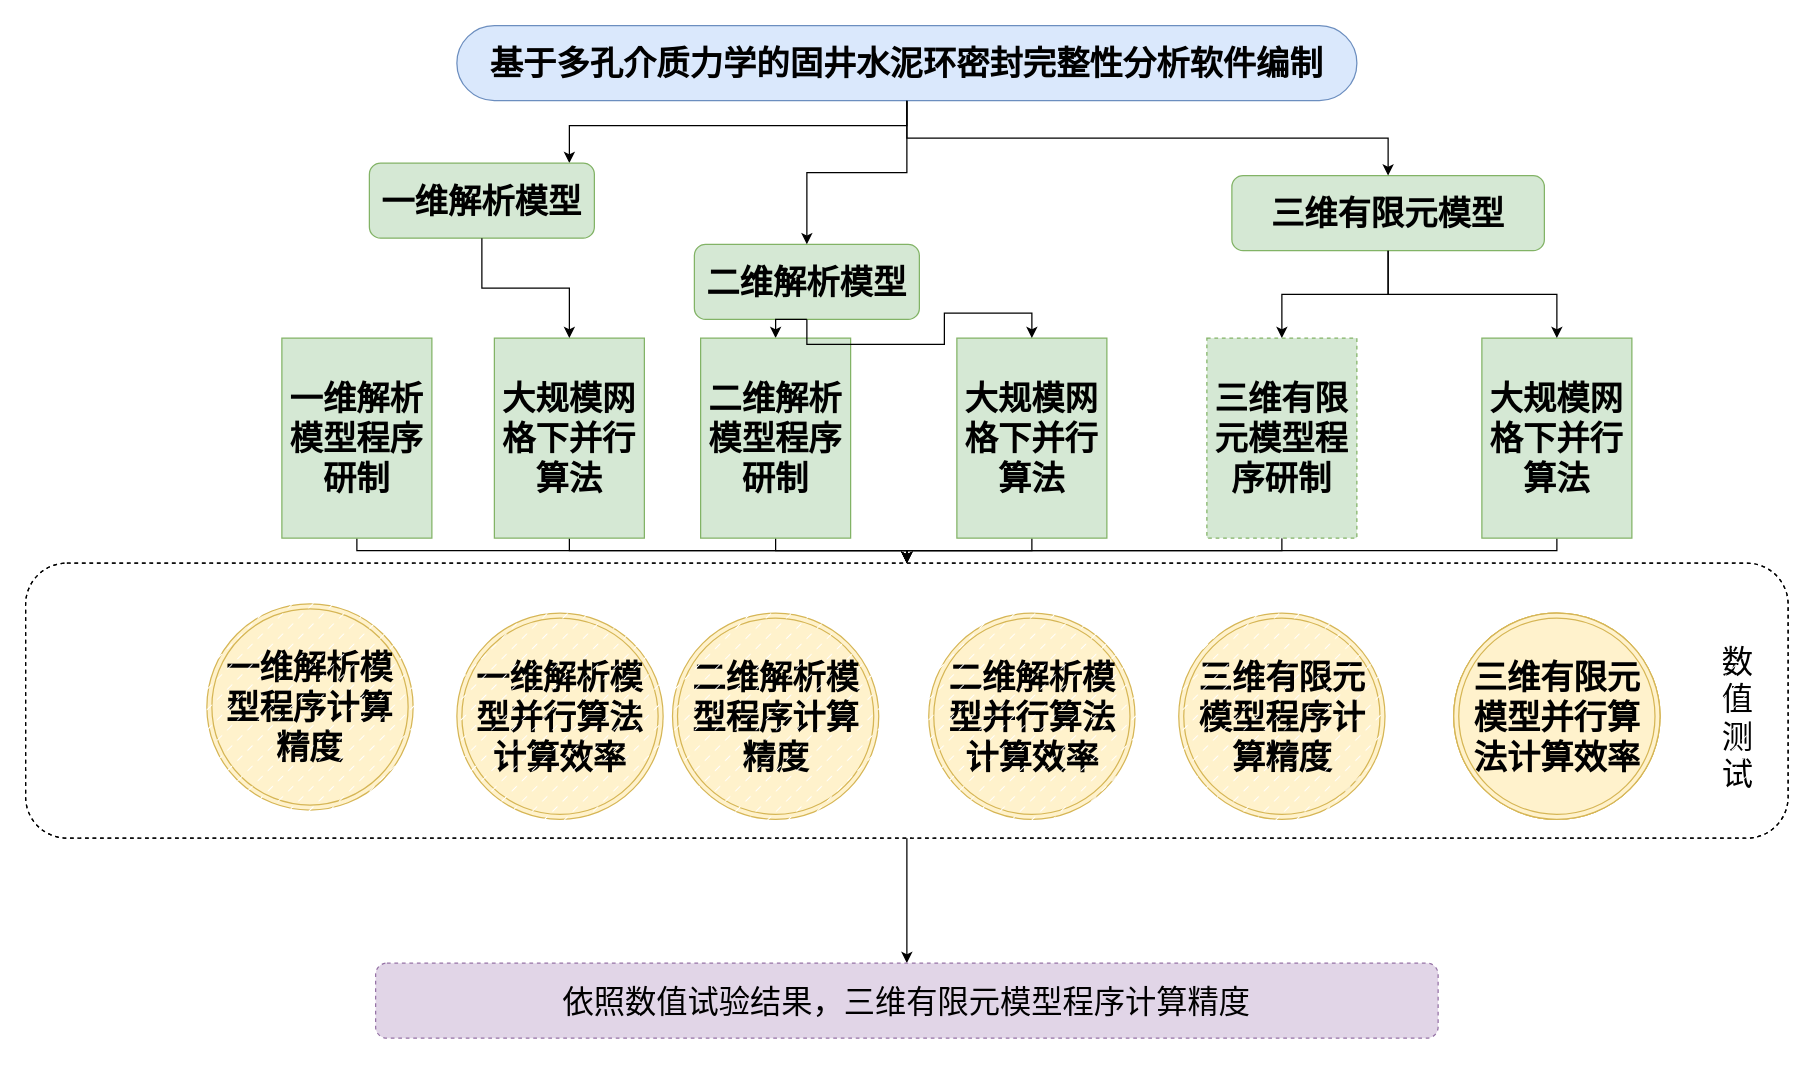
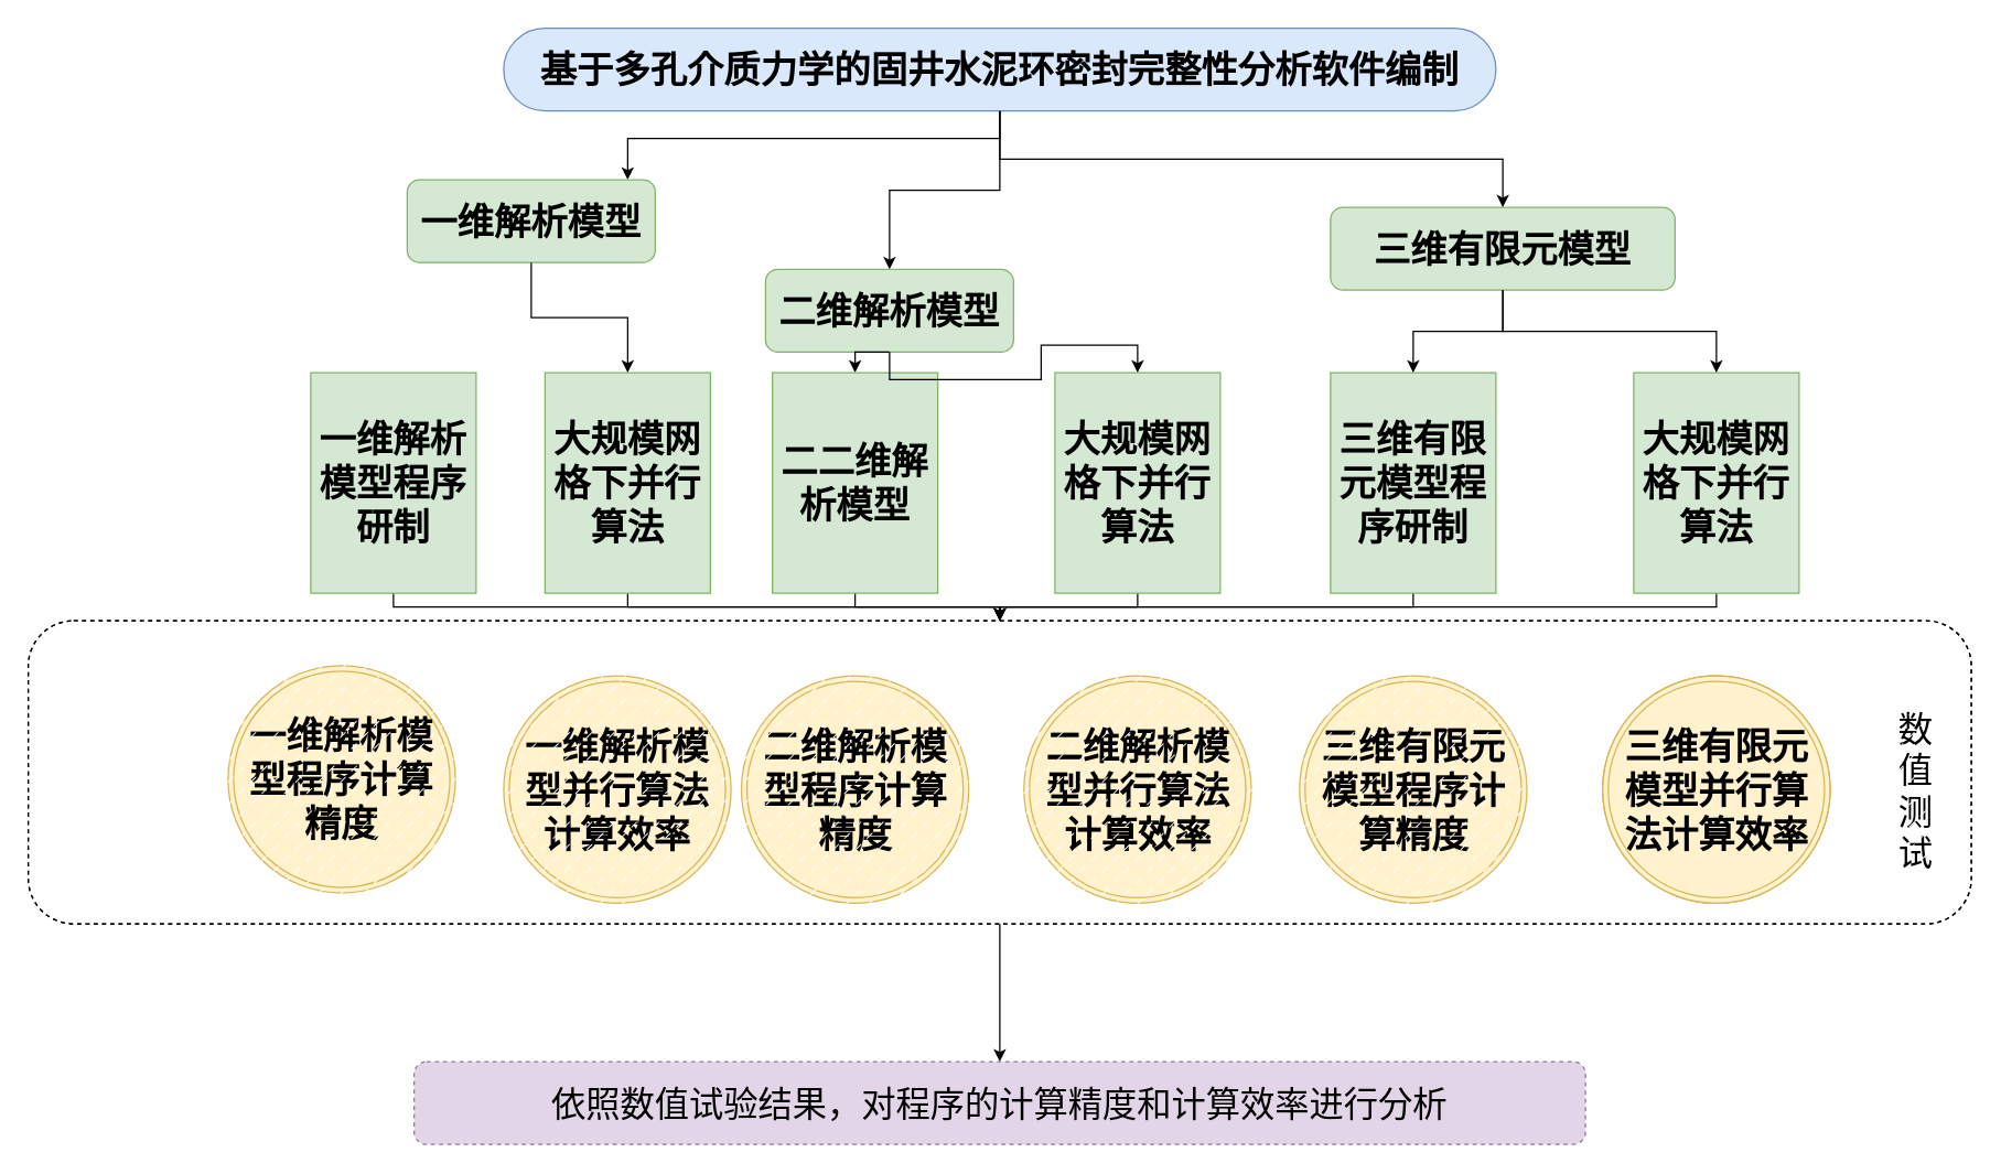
  <mxCell id="0" />
  <mxCell id="1" parent="0" />
  <mxCell id="2" value="" style="edgeStyle=orthogonalEdgeStyle;rounded=0;orthogonalLoop=1;jettySize=auto;html=1;fontSize=25;" edge="1" parent="1" source="3" target="32"><mxGeometry relative="1" as="geometry" /></mxCell>
  <mxCell id="3" value="" style="rounded=1;whiteSpace=wrap;html=1;fillStyle=dashed;dashed=1;" vertex="1" parent="1"><mxGeometry x="20" y="450" width="1410" height="220" as="geometry" /></mxCell>
  <mxCell id="4" value="" style="edgeStyle=orthogonalEdgeStyle;rounded=0;orthogonalLoop=1;jettySize=auto;html=1;" edge="1" parent="1" source="5" target="6"><mxGeometry relative="1" as="geometry"><Array as="points"><mxPoint x="725" y="100" /><mxPoint x="455" y="100" /></Array></mxGeometry></mxCell>
  <mxCell id="5" value="&lt;p style=&quot;margin-top: 0pt; margin-bottom: 0pt; direction: ltr; unicode-bidi: embed; vertical-align: baseline;&quot;&gt;&lt;span style=&quot;font-size: 20pt; font-family: 微软雅黑; font-weight: bold;&quot;&gt;基于多孔介质力学的固井水泥环密封完整性分析软件编制&lt;/span&gt;&lt;/p&gt;" style="rounded=1;whiteSpace=wrap;html=1;fillColor=#dae8fc;strokeColor=#6c8ebf;arcSize=50;" vertex="1" parent="1"><mxGeometry x="365" y="20" width="720" height="60" as="geometry" /></mxCell>
  <mxCell id="6" value="&lt;p style=&quot;margin-top: 0pt; margin-bottom: 0pt; direction: ltr; unicode-bidi: embed; vertical-align: baseline;&quot;&gt;&lt;span style=&quot;font-size: 20pt; font-family: 微软雅黑; font-weight: bold;&quot;&gt;一维解析模型&lt;/span&gt;&lt;/p&gt;" style="rounded=1;whiteSpace=wrap;html=1;fillColor=#d5e8d4;strokeColor=#82b366;" vertex="1" parent="1"><mxGeometry x="295" y="130" width="180" height="60" as="geometry" /></mxCell>
  <mxCell id="7" value="&lt;p style=&quot;margin-top: 0pt; margin-bottom: 0pt; direction: ltr; unicode-bidi: embed; vertical-align: baseline;&quot;&gt;&lt;span style=&quot;font-size: 20pt; font-family: 微软雅黑; font-weight: bold;&quot;&gt;二维解析模型&lt;/span&gt;&lt;/p&gt;" style="rounded=1;whiteSpace=wrap;html=1;fillColor=#d5e8d4;strokeColor=#82b366;" vertex="1" parent="1"><mxGeometry x="555" y="195" width="180" height="60" as="geometry" /></mxCell>
- <mxCell id="8" value="&lt;p style=&quot;margin-top: 0pt; margin-bottom: 0pt; direction: ltr; unicode-bidi: embed; vertical-align: baseline;&quot;&gt;&lt;span style=&quot;font-size: 20pt; font-family: 微软雅黑; font-weight: bold;&quot;&gt;三维有限元模型&lt;/span&gt;&lt;/p&gt;" style="rounded=1;whiteSpace=wrap;html=1;fillColor=#d5e8d4;strokeColor=#82b366;" vertex="1" parent="1"><mxGeometry x="985" y="140" width="250" height="60" as="geometry" /></mxCell>
+ <mxCell id="8" value="&lt;p style=&quot;margin-top: 0pt; margin-bottom: 0pt; direction: ltr; unicode-bidi: embed; vertical-align: baseline;&quot;&gt;&lt;span style=&quot;font-size: 20pt; font-family: 微软雅黑; font-weight: bold;&quot;&gt;三维有限元模型&lt;/span&gt;&lt;/p&gt;" style="rounded=1;whiteSpace=wrap;html=1;fillColor=#d5e8d4;strokeColor=#82b366;" vertex="1" parent="1"><mxGeometry x="965" y="150" width="250" height="60" as="geometry" /></mxCell>
  <mxCell id="9" value="" style="edgeStyle=orthogonalEdgeStyle;rounded=0;orthogonalLoop=1;jettySize=auto;html=1;entryX=0.5;entryY=0;entryDx=0;entryDy=0;exitX=0.5;exitY=1;exitDx=0;exitDy=0;" edge="1" parent="1" source="5" target="7"><mxGeometry relative="1" as="geometry"><mxPoint x="277.5" y="90" as="sourcePoint" /><mxPoint x="-82.5" y="140" as="targetPoint" /></mxGeometry></mxCell>
  <mxCell id="10" value="" style="edgeStyle=orthogonalEdgeStyle;rounded=0;orthogonalLoop=1;jettySize=auto;html=1;entryX=0.5;entryY=0;entryDx=0;entryDy=0;exitX=0.5;exitY=1;exitDx=0;exitDy=0;" edge="1" parent="1" source="5" target="8"><mxGeometry relative="1" as="geometry"><mxPoint x="277.5" y="90" as="sourcePoint" /><mxPoint x="221.5" y="140" as="targetPoint" /></mxGeometry></mxCell>
  <mxCell id="11" value="" style="edgeStyle=orthogonalEdgeStyle;rounded=0;orthogonalLoop=1;jettySize=auto;html=1;fontSize=25;entryX=0.5;entryY=0;entryDx=0;entryDy=0;" edge="1" parent="1" source="12" target="3"><mxGeometry relative="1" as="geometry"><Array as="points"><mxPoint x="285" y="440" /><mxPoint x="725" y="440" /></Array></mxGeometry></mxCell>
  <mxCell id="12" value="&lt;p style=&quot;margin-top: 0pt; margin-bottom: 0pt; direction: ltr; unicode-bidi: embed; vertical-align: baseline;&quot;&gt;&lt;span style=&quot;font-size: 20pt; font-family: 微软雅黑; font-weight: bold;&quot;&gt;一维解析模型程序研制&lt;/span&gt;&lt;/p&gt;" style="rounded=0;whiteSpace=wrap;html=1;fillColor=#d5e8d4;strokeColor=#82b366;" vertex="1" parent="1"><mxGeometry x="225" y="270" width="120" height="160" as="geometry" /></mxCell>
  <mxCell id="13" value="" style="edgeStyle=orthogonalEdgeStyle;rounded=0;orthogonalLoop=1;jettySize=auto;html=1;fontSize=25;" edge="1" parent="1" source="14" target="3"><mxGeometry relative="1" as="geometry"><Array as="points"><mxPoint x="455" y="440" /><mxPoint x="725" y="440" /></Array></mxGeometry></mxCell>
  <mxCell id="14" value="&lt;p style=&quot;margin-top: 0pt; margin-bottom: 0pt; direction: ltr; unicode-bidi: embed; vertical-align: baseline;&quot;&gt;&lt;span style=&quot;font-size: 20pt; font-family: 微软雅黑; font-weight: bold;&quot;&gt;大规模网格下并行算法&lt;/span&gt;&lt;/p&gt;" style="rounded=0;whiteSpace=wrap;html=1;fillColor=#d5e8d4;strokeColor=#82b366;" vertex="1" parent="1"><mxGeometry x="395" y="270" width="120" height="160" as="geometry" /></mxCell>
  <mxCell id="15" value="" style="edgeStyle=orthogonalEdgeStyle;rounded=0;orthogonalLoop=1;jettySize=auto;html=1;fontSize=25;exitX=0.5;exitY=1;exitDx=0;exitDy=0;entryX=0.5;entryY=0;entryDx=0;entryDy=0;" edge="1" parent="1" source="7" target="17"><mxGeometry relative="1" as="geometry"><mxPoint x="685" y="260" as="targetPoint" /></mxGeometry></mxCell>
  <mxCell id="16" value="" style="edgeStyle=orthogonalEdgeStyle;rounded=0;orthogonalLoop=1;jettySize=auto;html=1;fontSize=25;" edge="1" parent="1" source="17" target="3"><mxGeometry relative="1" as="geometry"><Array as="points"><mxPoint x="620" y="440" /><mxPoint x="725" y="440" /></Array></mxGeometry></mxCell>
- <mxCell id="17" value="&lt;p style=&quot;margin-top: 0pt; margin-bottom: 0pt; direction: ltr; unicode-bidi: embed; vertical-align: baseline;&quot;&gt;&lt;span style=&quot;font-size: 20pt; font-family: 微软雅黑; font-weight: bold;&quot;&gt;二&lt;/span&gt;&lt;span style=&quot;font-size: 20pt; font-family: 微软雅黑; font-weight: bold;&quot;&gt;维解析模型程序研制&lt;/span&gt;&lt;/p&gt;" style="rounded=0;whiteSpace=wrap;html=1;fillColor=#d5e8d4;strokeColor=#82b366;" vertex="1" parent="1"><mxGeometry x="560" y="270" width="120" height="160" as="geometry" /></mxCell>
+ <mxCell id="17" value="&lt;p style=&quot;margin-top: 0pt; margin-bottom: 0pt; direction: ltr; unicode-bidi: embed; vertical-align: baseline;&quot;&gt;&lt;span style=&quot;font-size: 20pt; font-family: 微软雅黑; font-weight: bold;&quot;&gt;二&lt;/span&gt;&lt;span style=&quot;font-size: 20pt; font-family: 微软雅黑; font-weight: bold;&quot;&gt;二维解析模型&lt;/span&gt;&lt;/p&gt;" style="rounded=0;whiteSpace=wrap;html=1;fillColor=#d5e8d4;strokeColor=#82b366;" vertex="1" parent="1"><mxGeometry x="560" y="270" width="120" height="160" as="geometry" /></mxCell>
  <mxCell id="18" value="" style="edgeStyle=orthogonalEdgeStyle;rounded=0;orthogonalLoop=1;jettySize=auto;html=1;fontSize=25;entryX=0.5;entryY=0;entryDx=0;entryDy=0;" edge="1" parent="1" source="19" target="3"><mxGeometry relative="1" as="geometry"><Array as="points"><mxPoint x="825" y="440" /><mxPoint x="725" y="440" /></Array></mxGeometry></mxCell>
  <mxCell id="19" value="&lt;p style=&quot;margin-top: 0pt; margin-bottom: 0pt; direction: ltr; unicode-bidi: embed; vertical-align: baseline;&quot;&gt;&lt;span style=&quot;font-size: 20pt; font-family: 微软雅黑; font-weight: bold;&quot;&gt;大规模网格下并行算法&lt;/span&gt;&lt;/p&gt;" style="rounded=0;whiteSpace=wrap;html=1;fillColor=#d5e8d4;strokeColor=#82b366;" vertex="1" parent="1"><mxGeometry x="765" y="270" width="120" height="160" as="geometry" /></mxCell>
  <mxCell id="20" value="" style="edgeStyle=orthogonalEdgeStyle;rounded=0;orthogonalLoop=1;jettySize=auto;html=1;fontSize=25;entryX=0.5;entryY=0;entryDx=0;entryDy=0;" edge="1" parent="1" source="21" target="3"><mxGeometry relative="1" as="geometry"><mxPoint x="905" y="440" as="targetPoint" /><Array as="points"><mxPoint x="1025" y="440" /><mxPoint x="725" y="440" /></Array></mxGeometry></mxCell>
- <mxCell id="21" value="&lt;p style=&quot;margin-top: 0pt; margin-bottom: 0pt; direction: ltr; unicode-bidi: embed; vertical-align: baseline;&quot;&gt;&lt;span style=&quot;font-size: 20pt; font-family: 微软雅黑; font-weight: bold;&quot;&gt;三维有限元模型程序研制&lt;/span&gt;&lt;/p&gt;" style="rounded=0;whiteSpace=wrap;html=1;fillColor=#d5e8d4;strokeColor=#82b366;dashed=1;" vertex="1" parent="1"><mxGeometry x="965" y="270" width="120" height="160" as="geometry" /></mxCell>
+ <mxCell id="21" value="&lt;p style=&quot;margin-top: 0pt; margin-bottom: 0pt; direction: ltr; unicode-bidi: embed; vertical-align: baseline;&quot;&gt;&lt;span style=&quot;font-size: 20pt; font-family: 微软雅黑; font-weight: bold;&quot;&gt;三维有限元模型程序研制&lt;/span&gt;&lt;/p&gt;" style="rounded=0;whiteSpace=wrap;html=1;fillColor=#d5e8d4;strokeColor=#82b366;" vertex="1" parent="1"><mxGeometry x="965" y="270" width="120" height="160" as="geometry" /></mxCell>
  <mxCell id="22" value="" style="edgeStyle=orthogonalEdgeStyle;rounded=0;orthogonalLoop=1;jettySize=auto;html=1;fontSize=25;entryX=0.5;entryY=0;entryDx=0;entryDy=0;" edge="1" parent="1" source="23" target="3"><mxGeometry relative="1" as="geometry"><mxPoint x="925" y="430" as="targetPoint" /><Array as="points"><mxPoint x="1245" y="440" /><mxPoint x="725" y="440" /></Array></mxGeometry></mxCell>
  <mxCell id="23" value="&lt;p style=&quot;margin-top: 0pt; margin-bottom: 0pt; direction: ltr; unicode-bidi: embed; vertical-align: baseline;&quot;&gt;&lt;span style=&quot;font-size: 20pt; font-family: 微软雅黑; font-weight: bold;&quot;&gt;大规模网格下并行算法&lt;/span&gt;&lt;/p&gt;" style="rounded=0;whiteSpace=wrap;html=1;fillColor=#d5e8d4;strokeColor=#82b366;" vertex="1" parent="1"><mxGeometry x="1185" y="270" width="120" height="160" as="geometry" /></mxCell>
  <mxCell id="24" value="&lt;p style=&quot;margin-top: 0pt; margin-bottom: 0pt; direction: ltr; unicode-bidi: embed; vertical-align: baseline;&quot;&gt;&lt;span style=&quot;font-size: 20pt; font-family: 微软雅黑; font-weight: bold;&quot;&gt;一维解析模型程序计算精度&lt;/span&gt;&lt;/p&gt;" style="ellipse;shape=doubleEllipse;whiteSpace=wrap;html=1;aspect=fixed;fillColor=#fff2cc;strokeColor=#d6b656;" vertex="1" parent="1"><mxGeometry x="165" y="482.5" width="165" height="165" as="geometry" /></mxCell>
  <mxCell id="25" value="&lt;p style=&quot;margin-top: 0pt; margin-bottom: 0pt; direction: ltr; unicode-bidi: embed; vertical-align: baseline;&quot;&gt;&lt;span style=&quot;font-size: 20pt; font-family: 微软雅黑; font-weight: bold;&quot;&gt;一维解析模型并行算法计算效率&lt;/span&gt;&lt;/p&gt;" style="ellipse;shape=doubleEllipse;whiteSpace=wrap;html=1;aspect=fixed;fillColor=#fff2cc;strokeColor=#d6b656;" vertex="1" parent="1"><mxGeometry x="365" y="490" width="165" height="165" as="geometry" /></mxCell>
  <mxCell id="26" value="&lt;p style=&quot;margin-top: 0pt; margin-bottom: 0pt; direction: ltr; unicode-bidi: embed; vertical-align: baseline;&quot;&gt;&lt;span style=&quot;font-size: 20pt; font-family: 微软雅黑; font-weight: bold;&quot;&gt;二维解析模型程序计算精度&lt;/span&gt;&lt;/p&gt;" style="ellipse;shape=doubleEllipse;whiteSpace=wrap;html=1;aspect=fixed;fillColor=#fff2cc;strokeColor=#d6b656;" vertex="1" parent="1"><mxGeometry x="537.5" y="490" width="165" height="165" as="geometry" /></mxCell>
  <mxCell id="27" value="&lt;p style=&quot;margin-top: 0pt; margin-bottom: 0pt; direction: ltr; unicode-bidi: embed; vertical-align: baseline;&quot;&gt;&lt;span style=&quot;font-size: 20pt; font-family: 微软雅黑; font-weight: bold;&quot;&gt;二维解析模型并行算法计算效率&lt;/span&gt;&lt;/p&gt;" style="ellipse;shape=doubleEllipse;whiteSpace=wrap;html=1;aspect=fixed;fillColor=#fff2cc;strokeColor=#d6b656;" vertex="1" parent="1"><mxGeometry x="742.5" y="490" width="165" height="165" as="geometry" /></mxCell>
  <mxCell id="28" value="&lt;p style=&quot;margin-top: 0pt; margin-bottom: 0pt; direction: ltr; unicode-bidi: embed; vertical-align: baseline;&quot;&gt;&lt;span style=&quot;font-size: 20pt; font-family: 微软雅黑; font-weight: bold;&quot;&gt;三&lt;/span&gt;&lt;span style=&quot;font-size: 20pt; font-family: 微软雅黑; font-weight: bold;&quot;&gt;维有限元模型程序计算精度&lt;/span&gt;&lt;/p&gt;" style="ellipse;shape=doubleEllipse;whiteSpace=wrap;html=1;aspect=fixed;fillColor=#fff2cc;strokeColor=#d6b656;" vertex="1" parent="1"><mxGeometry x="942.5" y="490" width="165" height="165" as="geometry" /></mxCell>
  <mxCell id="29" value="&lt;p style=&quot;margin-top: 0pt; margin-bottom: 0pt; direction: ltr; unicode-bidi: embed; vertical-align: baseline;&quot;&gt;&lt;span style=&quot;font-size: 20pt; font-family: 微软雅黑; font-weight: bold;&quot;&gt;三&lt;/span&gt;&lt;span style=&quot;font-size: 20pt; font-family: 微软雅黑; font-weight: bold;&quot;&gt;维有限元模型并行算法计算效率&lt;/span&gt;&lt;/p&gt;" style="ellipse;shape=doubleEllipse;whiteSpace=wrap;html=1;aspect=fixed;fillColor=#fff2cc;strokeColor=#d6b656;" vertex="1" parent="1"><mxGeometry x="1162.5" y="490" width="165" height="165" as="geometry" /></mxCell>
  <mxCell id="30" value="" style="edgeStyle=orthogonalEdgeStyle;rounded=0;orthogonalLoop=1;jettySize=auto;html=1;entryX=0.5;entryY=0;entryDx=0;entryDy=0;exitX=0.5;exitY=1;exitDx=0;exitDy=0;" edge="1" parent="1" source="6" target="14"><mxGeometry relative="1" as="geometry"><mxPoint x="87.5" y="200" as="sourcePoint" /><mxPoint x="57.5" y="290" as="targetPoint" /></mxGeometry></mxCell>
  <mxCell id="31" value="&lt;font style=&quot;font-size: 25px;&quot;&gt;数值测试&lt;/font&gt;" style="text;html=1;strokeColor=none;fillColor=none;align=center;verticalAlign=middle;whiteSpace=wrap;rounded=0;dashed=1;fillStyle=dashed;" vertex="1" parent="1"><mxGeometry x="1375" y="497.5" width="30" height="150" as="geometry" /></mxCell>
- <mxCell id="32" value="依照数值试验结果，三维有限元模型程序计算精度" style="rounded=1;whiteSpace=wrap;html=1;dashed=1;fillStyle=auto;fontSize=25;fillColor=#e1d5e7;strokeColor=#9673a6;" vertex="1" parent="1"><mxGeometry x="300" y="770" width="850" height="60" as="geometry" /></mxCell>
+ <mxCell id="32" value="依照数值试验结果，对程序的计算精度和计算效率进行分析" style="rounded=1;whiteSpace=wrap;html=1;dashed=1;fillStyle=auto;fontSize=25;fillColor=#e1d5e7;strokeColor=#9673a6;" vertex="1" parent="1"><mxGeometry x="300" y="770" width="850" height="60" as="geometry" /></mxCell>
  <mxCell id="33" value="" style="edgeStyle=orthogonalEdgeStyle;rounded=0;orthogonalLoop=1;jettySize=auto;html=1;fontSize=25;exitX=0.5;exitY=1;exitDx=0;exitDy=0;entryX=0.5;entryY=0;entryDx=0;entryDy=0;" edge="1" parent="1" source="7" target="19"><mxGeometry relative="1" as="geometry"><mxPoint x="735" y="210" as="sourcePoint" /><mxPoint x="630" y="280" as="targetPoint" /></mxGeometry></mxCell>
  <mxCell id="34" value="" style="edgeStyle=orthogonalEdgeStyle;rounded=0;orthogonalLoop=1;jettySize=auto;html=1;fontSize=25;exitX=0.5;exitY=1;exitDx=0;exitDy=0;entryX=0.5;entryY=0;entryDx=0;entryDy=0;" edge="1" parent="1" source="8" target="21"><mxGeometry relative="1" as="geometry"><mxPoint x="735" y="210" as="sourcePoint" /><mxPoint x="835" y="280" as="targetPoint" /></mxGeometry></mxCell>
  <mxCell id="35" value="" style="edgeStyle=orthogonalEdgeStyle;rounded=0;orthogonalLoop=1;jettySize=auto;html=1;fontSize=25;exitX=0.5;exitY=1;exitDx=0;exitDy=0;entryX=0.5;entryY=0;entryDx=0;entryDy=0;" edge="1" parent="1" source="8" target="23"><mxGeometry relative="1" as="geometry"><mxPoint x="1120" y="210" as="sourcePoint" /><mxPoint x="1035" y="280" as="targetPoint" /></mxGeometry></mxCell>
  <mxCell id="36" value="" style="rounded=1;whiteSpace=wrap;html=1;fillStyle=dashed;dashed=1;" vertex="1" parent="1"><mxGeometry x="20" y="450" width="1410" height="220" as="geometry" /></mxCell>
  <mxCell id="37" value="&lt;p style=&quot;margin-top: 0pt; margin-bottom: 0pt; direction: ltr; unicode-bidi: embed; vertical-align: baseline;&quot;&gt;&lt;span style=&quot;font-size: 20pt; font-family: 微软雅黑; font-weight: bold;&quot;&gt;三&lt;/span&gt;&lt;span style=&quot;font-size: 20pt; font-family: 微软雅黑; font-weight: bold;&quot;&gt;维有限元模型并行算法计算效率&lt;/span&gt;&lt;/p&gt;" style="ellipse;shape=doubleEllipse;whiteSpace=wrap;html=1;aspect=fixed;fillColor=#fff2cc;strokeColor=#d6b656;" vertex="1" parent="1"><mxGeometry x="1162.5" y="490" width="165" height="165" as="geometry" /></mxCell>
  <mxCell id="38" value="&lt;p style=&quot;margin-top: 0pt; margin-bottom: 0pt; direction: ltr; unicode-bidi: embed; vertical-align: baseline;&quot;&gt;&lt;span style=&quot;font-size: 20pt; font-family: 微软雅黑; font-weight: bold;&quot;&gt;三&lt;/span&gt;&lt;span style=&quot;font-size: 20pt; font-family: 微软雅黑; font-weight: bold;&quot;&gt;维有限元模型并行算法计算效率&lt;/span&gt;&lt;/p&gt;" style="ellipse;shape=doubleEllipse;whiteSpace=wrap;html=1;aspect=fixed;fillColor=#fff2cc;strokeColor=#d6b656;" vertex="1" parent="1"><mxGeometry x="1162.5" y="490" width="165" height="165" as="geometry" /></mxCell>
